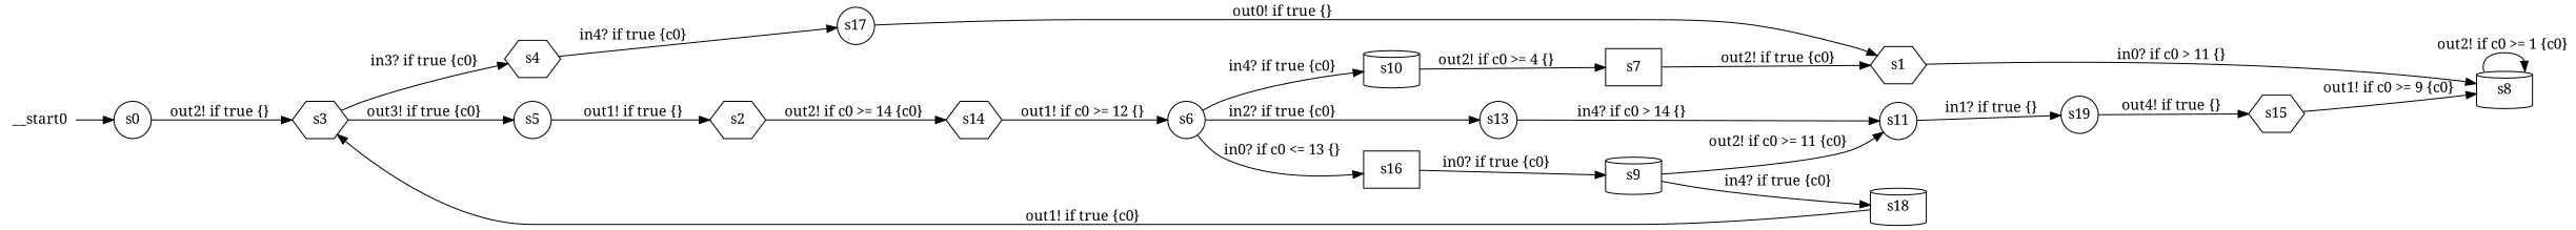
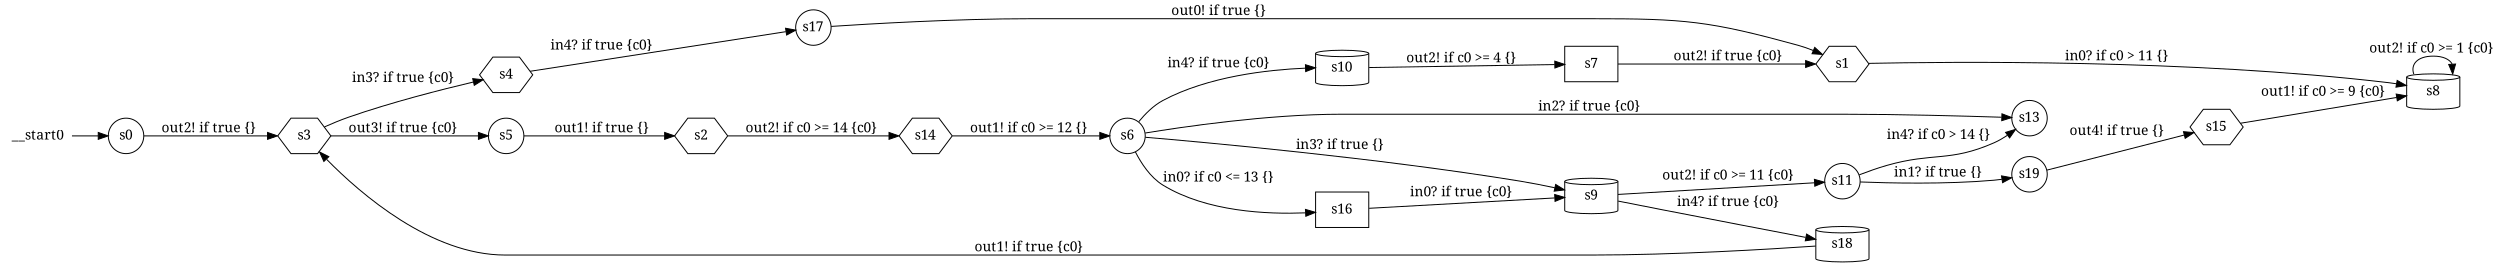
  digraph {
    fontname="Noto Serif"
    rankdir=LR
    node [fontname="Noto Serif" shape=circle margin=0]
    edge [fontname="Noto Serif"]
    __start0 [shape=none margin=""]
    n2 [label=s0]
    n3 [label=s3 shape=hexagon]
    n4 [label=s4 shape=hexagon]
    n5 [label=s5]
    n6 [label=s1 shape=hexagon]
    n7 [label=s8 shape=cylinder]
    n8 [label=s2 shape=hexagon]
    n9 [label=s14 shape=hexagon]
    n10 [label=s6]
    n11 [label=s17]
    n12 [label=s9 shape=cylinder]
    n13 [label=s10 shape=cylinder]
    n14 [label=s13]
    n15 [label=s16 shape=box]
    n16 [label=s11]
    n17 [label=s18 shape=cylinder]
    n18 [label=s7 shape=box]
    n19 [label=s19]
    n20 [label=s15 shape=hexagon]
    __start0 -> n2
    n2 -> n3 [label="out2! if true {} "]
    n3 -> n4 [label="in3? if true {c0} "]
    n3 -> n5 [label="out3! if true {c0} "]
    n4 -> n11 [label="in4? if true {c0} "]
    n5 -> n8 [label="out1! if true {} "]
    n6 -> n7 [label="in0? if c0 > 11 {} "]
    n7 -> n7 [label="out2! if c0 >= 1 {c0} "]
    n8 -> n9 [label="out2! if c0 >= 14 {c0} "]
    n9 -> n10 [label="out1! if c0 >= 12 {} "]
+   n10 -> n12 [label="in3? if true {} "]
    n10 -> n13 [label="in4? if true {c0} "]
    n10 -> n14 [label="in2? if true {c0} "]
    n10 -> n15 [label="in0? if c0 <= 13 {} "]
    n11 -> n6 [label="out0! if true {} "]
    n12 -> n16 [label="out2! if c0 >= 11 {c0} "]
    n12 -> n17 [label="in4? if true {c0} "]
    n13 -> n18 [label="out2! if c0 >= 4 {} "]
-   n14 -> n16 [label="in4? if c0 > 14 {} "]
+   n16 -> n14 [label="in4? if c0 > 14 {} "]
    n15 -> n12 [label="in0? if true {c0} "]
    n16 -> n19 [label="in1? if true {} "]
    n17 -> n3 [label="out1! if true {c0} "]
    n18 -> n6 [label="out2! if true {c0} "]
    n19 -> n20 [label="out4! if true {} "]
    n20 -> n7 [label="out1! if c0 >= 9 {c0} "]
  }
